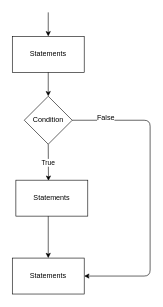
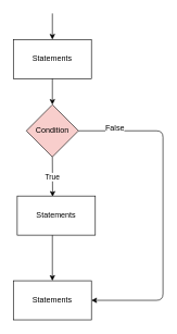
  <mxCell id="0" />
  <mxCell id="1" parent="0" />
  <mxCell id="2" value="Statements" style="rounded=0;whiteSpace=wrap;html=1;" vertex="1" parent="1"><mxGeometry x="20" y="60" width="120" height="60" as="geometry" /></mxCell>
- <mxCell id="3" value="Condition" style="rhombus;whiteSpace=wrap;html=1;" vertex="1" parent="1"><mxGeometry x="40" y="160" width="80" height="80" as="geometry" /></mxCell>
+ <mxCell id="3" value="Condition" style="rhombus;whiteSpace=wrap;html=1;fillColor=#f8cecc;" vertex="1" parent="1"><mxGeometry x="40" y="160" width="80" height="80" as="geometry" /></mxCell>
  <mxCell id="4" value="" style="endArrow=classic;html=1;exitX=0.5;exitY=1;exitDx=0;exitDy=0;entryX=0.5;entryY=0;entryDx=0;entryDy=0;" edge="1" parent="1" target="2"><mxGeometry width="50" height="50" relative="1" as="geometry"><mxPoint x="80" y="20" as="sourcePoint" /><mxPoint x="320" y="130" as="targetPoint" /></mxGeometry></mxCell>
  <mxCell id="5" value="" style="endArrow=classic;html=1;exitX=0.5;exitY=1;exitDx=0;exitDy=0;entryX=0.5;entryY=0;entryDx=0;entryDy=0;" edge="1" parent="1" source="2" target="3"><mxGeometry width="50" height="50" relative="1" as="geometry"><mxPoint x="220" y="200" as="sourcePoint" /><mxPoint x="270" y="150" as="targetPoint" /></mxGeometry></mxCell>
  <mxCell id="6" value="True" style="endArrow=classic;html=1;entryX=0.453;entryY=0.017;entryDx=0;entryDy=0;entryPerimeter=0;" edge="1" parent="1" target="11"><mxGeometry width="50" height="50" relative="1" as="geometry"><mxPoint x="80" y="240" as="sourcePoint" /><mxPoint x="80" y="290" as="targetPoint" /></mxGeometry></mxCell>
  <mxCell id="7" value="" style="endArrow=classic;html=1;exitX=1;exitY=0.5;exitDx=0;exitDy=0;entryX=1;entryY=0.5;entryDx=0;entryDy=0;" edge="1" parent="1" source="3" target="10"><mxGeometry width="50" height="50" relative="1" as="geometry"><mxPoint x="300" y="190" as="sourcePoint" /><mxPoint x="140" y="470" as="targetPoint" /><Array as="points"><mxPoint x="250" y="200" /><mxPoint x="250" y="460" /></Array></mxGeometry></mxCell>
  <mxCell id="8" value="False" style="text;html=1;align=center;verticalAlign=middle;resizable=0;points=[];labelBackgroundColor=#ffffff;" vertex="1" connectable="0" parent="7"><mxGeometry x="-0.48" y="-75" relative="1" as="geometry"><mxPoint x="0.59" y="-5" as="offset" /></mxGeometry></mxCell>
  <mxCell id="9" value="" style="endArrow=classic;html=1;exitX=0.5;exitY=1;exitDx=0;exitDy=0;" edge="1" parent="1"><mxGeometry width="50" height="50" relative="1" as="geometry"><mxPoint x="80" y="350" as="sourcePoint" /><mxPoint x="80" y="430" as="targetPoint" /></mxGeometry></mxCell>
  <mxCell id="10" value="Statements" style="rounded=0;whiteSpace=wrap;html=1;" vertex="1" parent="1"><mxGeometry x="20" y="430" width="120" height="60" as="geometry" /></mxCell>
  <mxCell id="11" value="Statements" style="rounded=0;whiteSpace=wrap;html=1;" vertex="1" parent="1"><mxGeometry x="26" y="300" width="120" height="60" as="geometry" /></mxCell>
